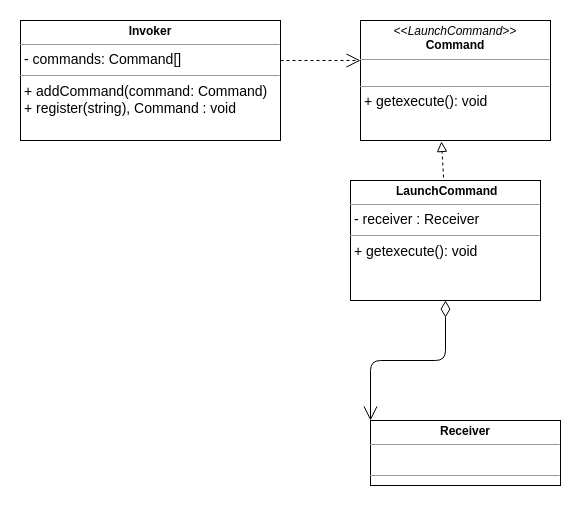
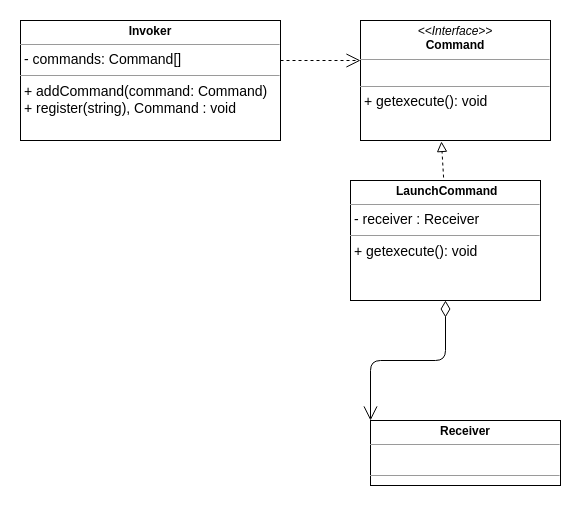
  <mxCell id="0" />
  <mxCell id="1" parent="0" />
- <mxCell id="2" value="&lt;p style=&quot;margin: 0px ; margin-top: 4px ; text-align: center&quot;&gt;&lt;i&gt;&amp;lt;&amp;lt;LaunchCommand&amp;gt;&amp;gt;&lt;/i&gt;&lt;br&gt;&lt;b&gt;Command&lt;/b&gt;&lt;/p&gt;&lt;hr size=&quot;1&quot;&gt;&lt;p style=&quot;margin: 0px ; margin-left: 4px&quot;&gt;&lt;br&gt;&lt;/p&gt;&lt;hr size=&quot;1&quot;&gt;&lt;p style=&quot;margin: 0px 0px 0px 4px ; font-size: 14px&quot;&gt;+ getexecute(): void&lt;br&gt;&lt;br&gt;&lt;/p&gt;" style="verticalAlign=top;align=left;overflow=fill;fontSize=12;fontFamily=Helvetica;html=1;" parent="1" vertex="1"><mxGeometry x="360" y="20" width="190" height="120" as="geometry" /></mxCell>
+ <mxCell id="2" value="&lt;p style=&quot;margin: 0px ; margin-top: 4px ; text-align: center&quot;&gt;&lt;i&gt;&amp;lt;&amp;lt;Interface&amp;gt;&amp;gt;&lt;/i&gt;&lt;br&gt;&lt;b&gt;Command&lt;/b&gt;&lt;/p&gt;&lt;hr size=&quot;1&quot;&gt;&lt;p style=&quot;margin: 0px ; margin-left: 4px&quot;&gt;&lt;br&gt;&lt;/p&gt;&lt;hr size=&quot;1&quot;&gt;&lt;p style=&quot;margin: 0px 0px 0px 4px ; font-size: 14px&quot;&gt;+ getexecute(): void&lt;br&gt;&lt;br&gt;&lt;/p&gt;" style="verticalAlign=top;align=left;overflow=fill;fontSize=12;fontFamily=Helvetica;html=1;" parent="1" vertex="1"><mxGeometry x="360" y="20" width="190" height="120" as="geometry" /></mxCell>
  <mxCell id="3" value="&lt;p style=&quot;margin: 0px ; margin-top: 4px ; text-align: center&quot;&gt;&lt;b&gt;&amp;nbsp;LaunchCommand&lt;/b&gt;&lt;br&gt;&lt;/p&gt;&lt;hr size=&quot;1&quot;&gt;&lt;p style=&quot;margin: 0px 0px 0px 4px ; font-size: 14px&quot;&gt;&lt;font style=&quot;font-size: 14px&quot;&gt;- receiver : Receiver&lt;/font&gt;&lt;/p&gt;&lt;hr size=&quot;1&quot; style=&quot;font-size: 14px&quot;&gt;&lt;p style=&quot;margin: 0px 0px 0px 4px ; font-size: 14px&quot;&gt;+ getexecute(): void&lt;br&gt;&lt;br&gt;&lt;/p&gt;" style="verticalAlign=top;align=left;overflow=fill;fontSize=12;fontFamily=Helvetica;html=1;" parent="1" vertex="1"><mxGeometry x="350" y="180" width="190" height="120" as="geometry" /></mxCell>
  <mxCell id="4" value="&lt;p style=&quot;margin: 0px ; margin-top: 4px ; text-align: center&quot;&gt;&lt;b&gt;Receiver&lt;/b&gt;&lt;/p&gt;&lt;hr size=&quot;1&quot;&gt;&lt;p style=&quot;margin: 0px 0px 0px 4px ; font-size: 14px&quot;&gt;&lt;br&gt;&lt;/p&gt;&lt;hr size=&quot;1&quot; style=&quot;font-size: 14px&quot;&gt;&lt;p style=&quot;margin: 0px 0px 0px 4px ; font-size: 14px&quot;&gt;+&amp;nbsp;action(): void&lt;/p&gt;&lt;p style=&quot;margin: 0px 0px 0px 4px ; font-size: 14px&quot;&gt;&lt;br&gt;&lt;/p&gt;" style="verticalAlign=top;align=left;overflow=fill;fontSize=12;fontFamily=Helvetica;html=1;" parent="1" vertex="1"><mxGeometry x="370" y="420" width="190" height="65" as="geometry" /></mxCell>
  <mxCell id="5" value="&lt;p style=&quot;margin: 0px ; margin-top: 4px ; text-align: center&quot;&gt;&lt;b&gt;Invoker&lt;/b&gt;&lt;/p&gt;&lt;hr size=&quot;1&quot;&gt;&lt;p style=&quot;margin: 0px 0px 0px 4px ; font-size: 14px&quot;&gt;- commands: Command[]&lt;/p&gt;&lt;hr size=&quot;1&quot; style=&quot;font-size: 14px&quot;&gt;&lt;p style=&quot;margin: 0px 0px 0px 4px ; font-size: 14px&quot;&gt;+&amp;nbsp;addCommand(command: Command)&lt;br&gt;+ register(string), Command : void&lt;/p&gt;" style="verticalAlign=top;align=left;overflow=fill;fontSize=12;fontFamily=Helvetica;html=1;" parent="1" vertex="1"><mxGeometry x="20" y="20" width="260" height="120" as="geometry" /></mxCell>
  <mxCell id="6" value="" style="endArrow=open;endSize=12;dashed=1;html=1;" parent="1" edge="1"><mxGeometry y="-40" width="160" relative="1" as="geometry"><mxPoint x="280" y="60" as="sourcePoint" /><mxPoint x="360" y="60" as="targetPoint" /><mxPoint as="offset" /></mxGeometry></mxCell>
  <mxCell id="7" value="" style="endArrow=open;html=1;endSize=12;startArrow=diamondThin;startSize=14;startFill=0;edgeStyle=orthogonalEdgeStyle;align=left;verticalAlign=bottom;entryX=0;entryY=0;entryDx=0;entryDy=0;exitX=0.5;exitY=1;exitDx=0;exitDy=0;" parent="1" target="4" edge="1" source="3"><mxGeometry x="-1" y="-36" relative="1" as="geometry"><mxPoint x="430" y="340" as="sourcePoint" /><mxPoint x="590" y="340" as="targetPoint" /><mxPoint x="-30" y="-16" as="offset" /></mxGeometry></mxCell>
  <mxCell id="8" value="" style="endArrow=block;startArrow=none;endFill=0;startFill=0;endSize=8;html=1;verticalAlign=bottom;dashed=1;labelBackgroundColor=none;exitX=0.023;exitY=0.56;exitDx=0;exitDy=0;exitPerimeter=0;entryX=0.426;entryY=1.008;entryDx=0;entryDy=0;entryPerimeter=0;" parent="1" target="2" edge="1"><mxGeometry width="160" relative="1" as="geometry"><mxPoint x="443.082" y="177.025" as="sourcePoint" /><mxPoint x="443" y="150" as="targetPoint" /></mxGeometry></mxCell>
